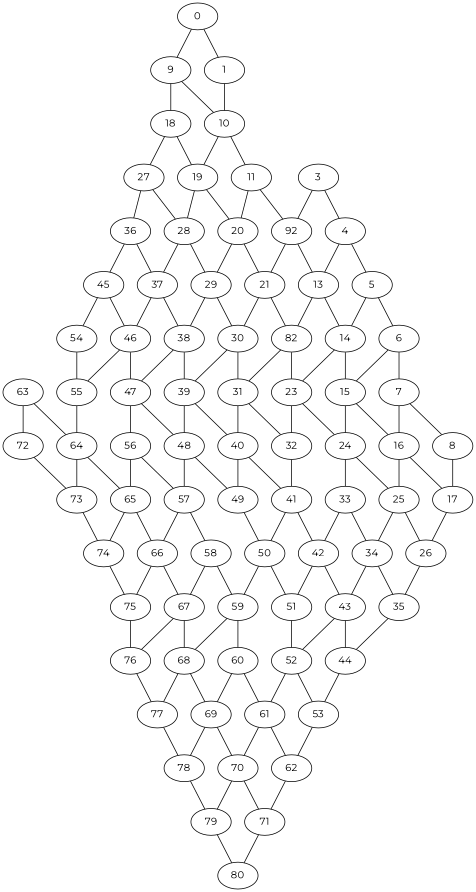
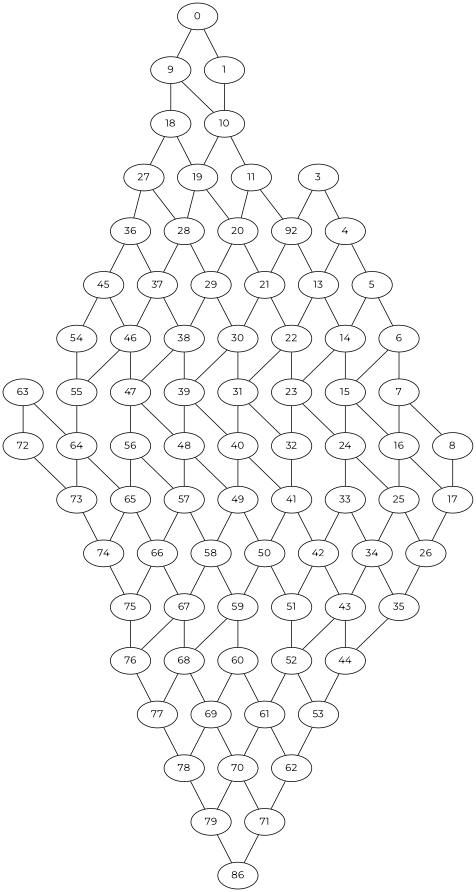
  strict graph {
    fontname=Montserrat
    node [fontname=Montserrat]
    edge [fontname=Montserrat]
    0
    1
    9
    10
    18
    11
    19
    3
    4
    n10 [label=92]
    20
    5
    13
    21
    6
    14
-   22 [label=82]
+   22
    7
    15
    23
    8
    16
    24
    17
    25
    26
    27
    28
    29
    30
    31
    32
    33
    34
    35
    36
    37
    38
    39
    40
    41
    42
    43
    44
    45
    46
    47
    48
    49
    50
    51
    52
    53
    54
    55
    56
    57
    58
    59
    61
    62
    64
    65
    66
    67
    60
    68
    69
    70
    71
    63
    72
    73
    74
    75
    76
    77
    78
    79
-   80
+   80 [label=86]
    0 -- 1
    0 -- 9
    1 -- 10
    9 -- 10
    9 -- 18
    10 -- 11
    10 -- 19
    18 -- 19
    18 -- 27
    11 -- n10
    11 -- 20
    19 -- 20
    19 -- 28
    3 -- 4
    3 -- n10
    4 -- 5
    4 -- 13
    n10 -- 13
    n10 -- 21
    20 -- 21
    20 -- 29
    5 -- 6
    5 -- 14
    13 -- 14
    13 -- 22
    21 -- 22
    21 -- 30
    6 -- 7
    6 -- 15
    14 -- 15
    14 -- 23
    22 -- 23
    22 -- 31
    7 -- 8
    7 -- 16
    15 -- 16
    15 -- 24
    23 -- 24
    23 -- 32
    8 -- 17
    16 -- 17
    16 -- 25
    24 -- 25
    24 -- 33
    17 -- 26
    25 -- 26
    25 -- 34
    26 -- 35
    27 -- 28
    27 -- 36
    28 -- 29
    28 -- 37
    29 -- 30
    29 -- 38
    30 -- 31
    30 -- 39
    31 -- 32
    31 -- 40
    32 -- 41
    33 -- 34
    33 -- 42
    34 -- 35
    34 -- 43
    35 -- 44
    36 -- 37
    36 -- 45
    37 -- 38
    37 -- 46
    38 -- 39
    38 -- 47
    39 -- 40
    39 -- 48
    40 -- 41
    40 -- 49
    41 -- 42
    41 -- 50
    42 -- 43
    42 -- 51
    43 -- 44
    43 -- 52
    44 -- 53
    45 -- 46
    45 -- 54
    46 -- 47
    46 -- 55
    47 -- 48
    47 -- 56
    48 -- 49
    48 -- 57
    49 -- 50
+   49 -- 58
    50 -- 51
    50 -- 59
    51 -- 52
    52 -- 53
    52 -- 61
    53 -- 62
    54 -- 55
    55 -- 64
    56 -- 57
    56 -- 65
    57 -- 58
    57 -- 66
    58 -- 59
    58 -- 67
    59 -- 60
    59 -- 68
    61 -- 62
    61 -- 70
    62 -- 71
    64 -- 65
    64 -- 73
    65 -- 66
    65 -- 74
    66 -- 67
    66 -- 75
    67 -- 68
    67 -- 76
    60 -- 61
    60 -- 69
    68 -- 69
    68 -- 77
    69 -- 70
    69 -- 78
    70 -- 71
    70 -- 79
    71 -- 80
    63 -- 64
    63 -- 72
    72 -- 73
    73 -- 74
    74 -- 75
    75 -- 76
    76 -- 77
    77 -- 78
    78 -- 79
    79 -- 80
  }
